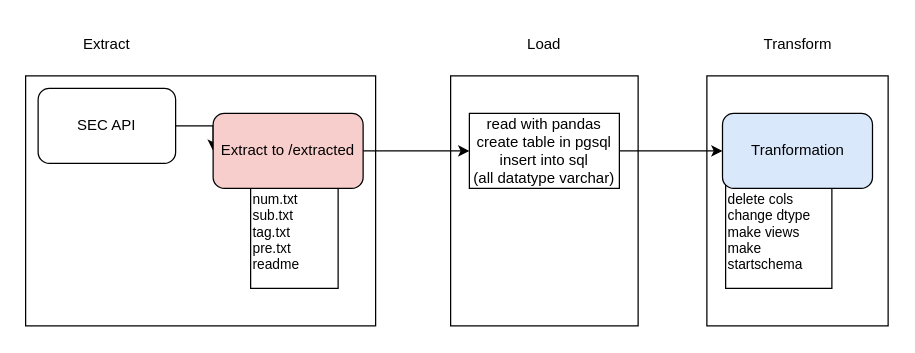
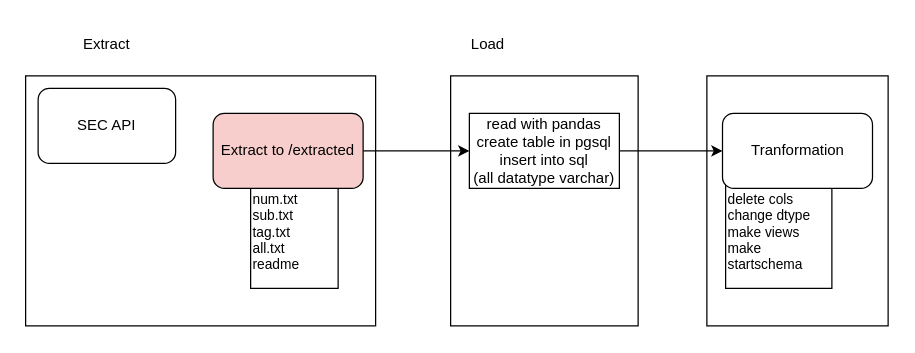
  <mxCell id="0" />
  <mxCell id="1" parent="0" />
- <mxCell id="2" style="edgeStyle=orthogonalEdgeStyle;rounded=0;orthogonalLoop=1;jettySize=auto;html=1;exitX=1;exitY=0.5;exitDx=0;exitDy=0;entryX=0;entryY=0.5;entryDx=0;entryDy=0;" edge="1" parent="1" source="3" target="6"><mxGeometry relative="1" as="geometry" /></mxCell>
  <mxCell id="3" value="SEC API" style="rounded=1;whiteSpace=wrap;html=1;" vertex="1" parent="1"><mxGeometry x="30" y="70" width="110" height="60" as="geometry" /></mxCell>
- <mxCell id="4" value="&lt;div align=&quot;left&quot; style=&quot;font-size: 11px;&quot;&gt;&lt;font style=&quot;font-size: 11px;&quot;&gt;num.txt&lt;/font&gt;&lt;/div&gt;&lt;div align=&quot;left&quot; style=&quot;font-size: 11px;&quot;&gt;&lt;font style=&quot;font-size: 11px;&quot;&gt;sub.txt&lt;/font&gt;&lt;/div&gt;&lt;div align=&quot;left&quot; style=&quot;font-size: 11px;&quot;&gt;&lt;font style=&quot;font-size: 11px;&quot;&gt;tag.txt&lt;/font&gt;&lt;/div&gt;&lt;div align=&quot;left&quot; style=&quot;font-size: 11px;&quot;&gt;&lt;font style=&quot;font-size: 11px;&quot;&gt;pre.txt&lt;/font&gt;&lt;/div&gt;&lt;div align=&quot;left&quot; style=&quot;font-size: 11px;&quot;&gt;&lt;font style=&quot;font-size: 11px;&quot;&gt;readme&lt;font style=&quot;font-size: 11px;&quot;&gt;&lt;br&gt;&lt;/font&gt;&lt;/font&gt;&lt;/div&gt;" style="rounded=0;whiteSpace=wrap;html=1;align=left;" vertex="1" parent="1"><mxGeometry x="200" y="140" width="70" height="90" as="geometry" /></mxCell>
+ <mxCell id="4" value="&lt;div align=&quot;left&quot; style=&quot;font-size: 11px;&quot;&gt;&lt;font style=&quot;font-size: 11px;&quot;&gt;num.txt&lt;/font&gt;&lt;/div&gt;&lt;div align=&quot;left&quot; style=&quot;font-size: 11px;&quot;&gt;&lt;font style=&quot;font-size: 11px;&quot;&gt;sub.txt&lt;/font&gt;&lt;/div&gt;&lt;div align=&quot;left&quot; style=&quot;font-size: 11px;&quot;&gt;&lt;font style=&quot;font-size: 11px;&quot;&gt;tag.txt&lt;/font&gt;&lt;/div&gt;&lt;div align=&quot;left&quot; style=&quot;font-size: 11px;&quot;&gt;&lt;font style=&quot;font-size: 11px;&quot;&gt;all.txt&lt;/font&gt;&lt;/div&gt;&lt;div align=&quot;left&quot; style=&quot;font-size: 11px;&quot;&gt;&lt;font style=&quot;font-size: 11px;&quot;&gt;readme&lt;font style=&quot;font-size: 11px;&quot;&gt;&lt;br&gt;&lt;/font&gt;&lt;/font&gt;&lt;/div&gt;" style="rounded=0;whiteSpace=wrap;html=1;align=left;" vertex="1" parent="1"><mxGeometry x="200" y="140" width="70" height="90" as="geometry" /></mxCell>
  <mxCell id="5" style="edgeStyle=orthogonalEdgeStyle;rounded=0;orthogonalLoop=1;jettySize=auto;html=1;exitX=1;exitY=0.5;exitDx=0;exitDy=0;entryX=0;entryY=0.5;entryDx=0;entryDy=0;" edge="1" parent="1" source="6" target="8"><mxGeometry relative="1" as="geometry" /></mxCell>
  <mxCell id="6" value="&lt;div&gt;Extract to /extracted&lt;/div&gt;" style="rounded=1;whiteSpace=wrap;html=1;fillColor=#f8cecc;" vertex="1" parent="1"><mxGeometry x="170" y="90" width="120" height="60" as="geometry" /></mxCell>
  <mxCell id="7" style="edgeStyle=orthogonalEdgeStyle;rounded=0;orthogonalLoop=1;jettySize=auto;html=1;entryX=0;entryY=0.5;entryDx=0;entryDy=0;" edge="1" parent="1" source="8" target="16"><mxGeometry relative="1" as="geometry" /></mxCell>
  <mxCell id="8" value="&lt;div&gt;read with pandas&lt;/div&gt;&lt;div&gt;create table in pgsql&lt;/div&gt;&lt;div&gt;insert into sql&lt;/div&gt;&lt;div&gt;(all datatype varchar)&lt;br&gt;&lt;/div&gt;" style="rounded=0;whiteSpace=wrap;html=1;" vertex="1" parent="1"><mxGeometry x="375" y="90" width="120" height="60" as="geometry" /></mxCell>
  <mxCell id="9" value="" style="rounded=0;whiteSpace=wrap;html=1;fillColor=none;" vertex="1" parent="1"><mxGeometry x="360" y="60" width="150" height="200" as="geometry" /></mxCell>
  <mxCell id="10" value="Extract" style="text;html=1;strokeColor=none;fillColor=none;align=center;verticalAlign=middle;whiteSpace=wrap;rounded=0;" vertex="1" parent="1"><mxGeometry x="55" y="20" width="60" height="30" as="geometry" /></mxCell>
- <mxCell id="11" value="Load" style="text;html=1;strokeColor=none;fillColor=none;align=center;verticalAlign=middle;whiteSpace=wrap;rounded=0;" vertex="1" parent="1"><mxGeometry x="405" y="20" width="60" height="30" as="geometry" /></mxCell>
- <mxCell id="12" value="Transform" style="text;html=1;strokeColor=none;fillColor=none;align=center;verticalAlign=middle;whiteSpace=wrap;rounded=0;" vertex="1" parent="1"><mxGeometry x="607.5" y="20" width="60" height="30" as="geometry" /></mxCell>
+ <mxCell id="11" value="Load" style="text;html=1;strokeColor=none;fillColor=none;align=center;verticalAlign=middle;whiteSpace=wrap;rounded=0;" vertex="1" parent="1"><mxGeometry x="360" y="20" width="60" height="30" as="geometry" /></mxCell>
  <mxCell id="13" value="" style="rounded=0;whiteSpace=wrap;html=1;fillColor=none;" vertex="1" parent="1"><mxGeometry x="20" y="60" width="280" height="200" as="geometry" /></mxCell>
  <mxCell id="14" value="&lt;div align=&quot;left&quot; style=&quot;font-size: 11px;&quot;&gt;&lt;font style=&quot;font-size: 11px;&quot;&gt;delete cols&lt;/font&gt;&lt;/div&gt;&lt;div align=&quot;left&quot; style=&quot;font-size: 11px;&quot;&gt;&lt;font style=&quot;font-size: 11px;&quot;&gt;change dtype&lt;/font&gt;&lt;/div&gt;&lt;div align=&quot;left&quot; style=&quot;font-size: 11px;&quot;&gt;&lt;font style=&quot;font-size: 11px;&quot;&gt;make views&lt;/font&gt;&lt;/div&gt;&lt;div align=&quot;left&quot; style=&quot;font-size: 11px;&quot;&gt;&lt;font style=&quot;font-size: 11px;&quot;&gt;make startschema&lt;font style=&quot;font-size: 11px;&quot;&gt;&lt;br&gt;&lt;/font&gt;&lt;/font&gt;&lt;/div&gt;" style="rounded=0;whiteSpace=wrap;html=1;align=left;" vertex="1" parent="1"><mxGeometry x="580" y="140" width="85" height="90" as="geometry" /></mxCell>
  <mxCell id="15" value="" style="rounded=0;whiteSpace=wrap;html=1;fillColor=none;" vertex="1" parent="1"><mxGeometry x="565" y="60" width="145" height="200" as="geometry" /></mxCell>
- <mxCell id="16" value="Tranformation" style="rounded=1;whiteSpace=wrap;html=1;fillColor=#dae8fc;" vertex="1" parent="1"><mxGeometry x="577.5" y="90" width="120" height="60" as="geometry" /></mxCell>
+ <mxCell id="16" value="Tranformation" style="rounded=1;whiteSpace=wrap;html=1;" vertex="1" parent="1"><mxGeometry x="577.5" y="90" width="120" height="60" as="geometry" /></mxCell>
